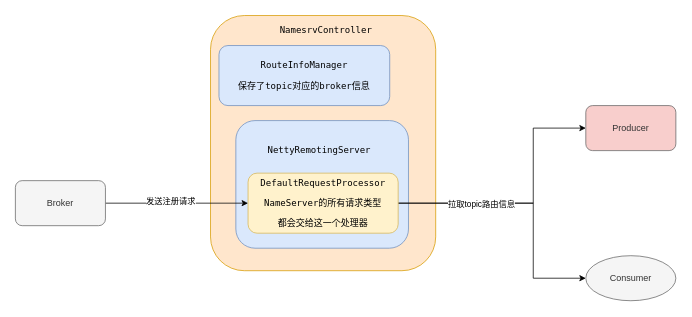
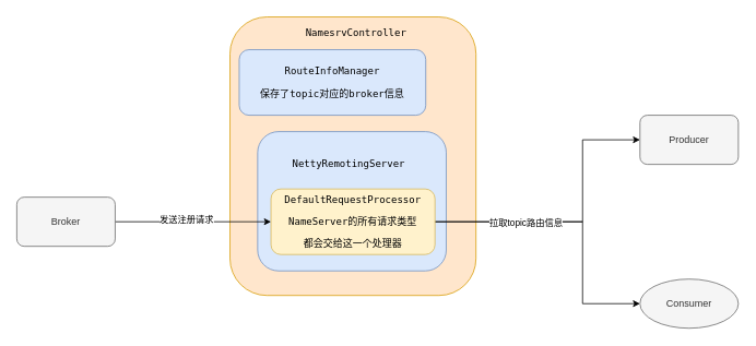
  <mxCell id="0" />
  <mxCell id="1" parent="0" />
  <mxCell id="2" value="" style="rounded=1;whiteSpace=wrap;html=1;fillColor=#ffe6cc;strokeColor=#d79b00;" parent="1" vertex="1"><mxGeometry x="280" y="20" width="300" height="340" as="geometry" /></mxCell>
  <mxCell id="3" value="&lt;pre&gt;NamesrvController&lt;/pre&gt;" style="text;html=1;strokeColor=none;fillColor=none;align=center;verticalAlign=middle;whiteSpace=wrap;rounded=0;" parent="1" vertex="1"><mxGeometry x="389" y="30" width="90" height="20" as="geometry" /></mxCell>
  <mxCell id="4" value="&lt;pre&gt;RouteInfoManager&lt;/pre&gt;&lt;pre&gt;保存了topic对应的broker信息&lt;/pre&gt;" style="rounded=1;whiteSpace=wrap;html=1;fillColor=#dae8fc;strokeColor=#6c8ebf;" parent="1" vertex="1"><mxGeometry x="291.25" y="60" width="227.5" height="80" as="geometry" /></mxCell>
  <mxCell id="5" value="&lt;pre&gt;&lt;pre&gt;&lt;br&gt;&lt;/pre&gt;&lt;/pre&gt;" style="rounded=1;whiteSpace=wrap;html=1;fillColor=#dae8fc;strokeColor=#6c8ebf;" parent="1" vertex="1"><mxGeometry x="313.75" y="160" width="230" height="170" as="geometry" /></mxCell>
  <mxCell id="6" value="&lt;pre&gt;NettyRemotingServer&lt;/pre&gt;" style="text;html=1;strokeColor=none;fillColor=none;align=center;verticalAlign=middle;whiteSpace=wrap;rounded=0;" parent="1" vertex="1"><mxGeometry x="335" y="190" width="180" height="20" as="geometry" /></mxCell>
  <mxCell id="7" style="rounded=0;orthogonalLoop=1;jettySize=auto;html=1;exitX=1;exitY=0.5;exitDx=0;exitDy=0;entryX=0;entryY=0.5;entryDx=0;entryDy=0;edgeStyle=orthogonalEdgeStyle;" parent="1" source="10" target="14" edge="1"><mxGeometry relative="1" as="geometry"><Array as="points"><mxPoint x="710" y="270" /><mxPoint x="710" y="170" /></Array></mxGeometry></mxCell>
  <mxCell id="8" style="rounded=0;orthogonalLoop=1;jettySize=auto;html=1;exitX=1;exitY=0.5;exitDx=0;exitDy=0;entryX=0;entryY=0.5;entryDx=0;entryDy=0;edgeStyle=orthogonalEdgeStyle;" edge="1" parent="1" source="10" target="15"><mxGeometry relative="1" as="geometry"><Array as="points"><mxPoint x="710" y="270" /><mxPoint x="710" y="370" /></Array></mxGeometry></mxCell>
  <mxCell id="9" value="拉取topic路由信息" style="edgeLabel;html=1;align=center;verticalAlign=middle;resizable=0;points=[];" vertex="1" connectable="0" parent="8"><mxGeometry x="-0.446" y="-2" relative="1" as="geometry"><mxPoint x="13" y="-2" as="offset" /></mxGeometry></mxCell>
  <mxCell id="10" value="&lt;pre&gt;DefaultRequestProcessor&lt;/pre&gt;&lt;pre&gt;NameServer的所有请求类型&lt;/pre&gt;&lt;pre&gt;都会交给这一个处理器&lt;/pre&gt;" style="rounded=1;whiteSpace=wrap;html=1;fillColor=#fff2cc;strokeColor=#d6b656;" parent="1" vertex="1"><mxGeometry x="330" y="230" width="200" height="80" as="geometry" /></mxCell>
  <mxCell id="11" style="edgeStyle=orthogonalEdgeStyle;rounded=0;orthogonalLoop=1;jettySize=auto;html=1;exitX=1;exitY=0.5;exitDx=0;exitDy=0;entryX=0;entryY=0.5;entryDx=0;entryDy=0;" parent="1" source="13" target="10" edge="1"><mxGeometry relative="1" as="geometry" /></mxCell>
  <mxCell id="12" value="发送注册请求" style="edgeLabel;html=1;align=center;verticalAlign=middle;resizable=0;points=[];" parent="11" vertex="1" connectable="0"><mxGeometry x="-0.092" y="3" relative="1" as="geometry"><mxPoint as="offset" /></mxGeometry></mxCell>
  <mxCell id="13" value="Broker" style="rounded=1;whiteSpace=wrap;html=1;fillColor=#f5f5f5;strokeColor=#666666;fontColor=#333333;" parent="1" vertex="1"><mxGeometry y="240" width="120" height="60" as="geometry" x="20" /></mxCell>
- <mxCell id="14" value="Producer" style="rounded=1;whiteSpace=wrap;html=1;fillColor=#f8cecc;strokeColor=#666666;fontColor=#333333;" parent="1" vertex="1"><mxGeometry x="780" y="140" width="120" height="60" as="geometry" /></mxCell>
+ <mxCell id="14" value="Producer" style="rounded=1;whiteSpace=wrap;html=1;fillColor=#f5f5f5;strokeColor=#666666;fontColor=#333333;" parent="1" vertex="1"><mxGeometry x="780" y="140" width="120" height="60" as="geometry" /></mxCell>
  <mxCell id="15" value="Consumer" style="ellipse;whiteSpace=wrap;html=1;fillColor=#f5f5f5;strokeColor=#666666;fontColor=#333333;" vertex="1" parent="1"><mxGeometry x="780" y="340" width="120" height="60" as="geometry" /></mxCell>
